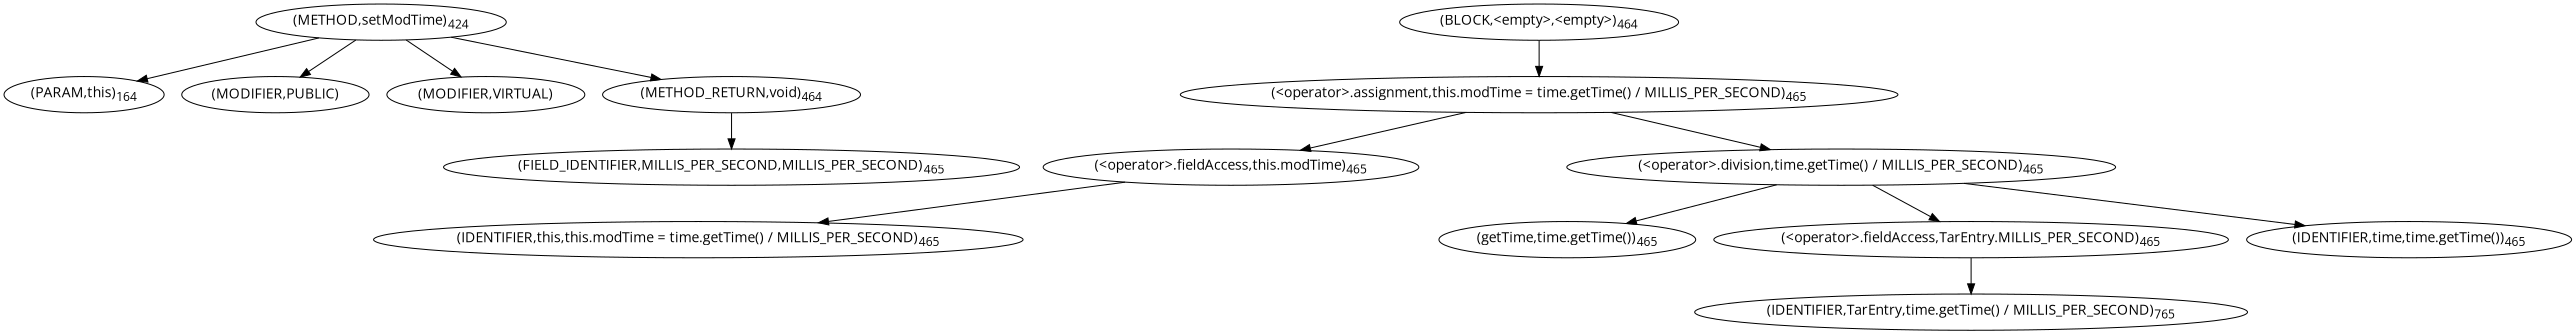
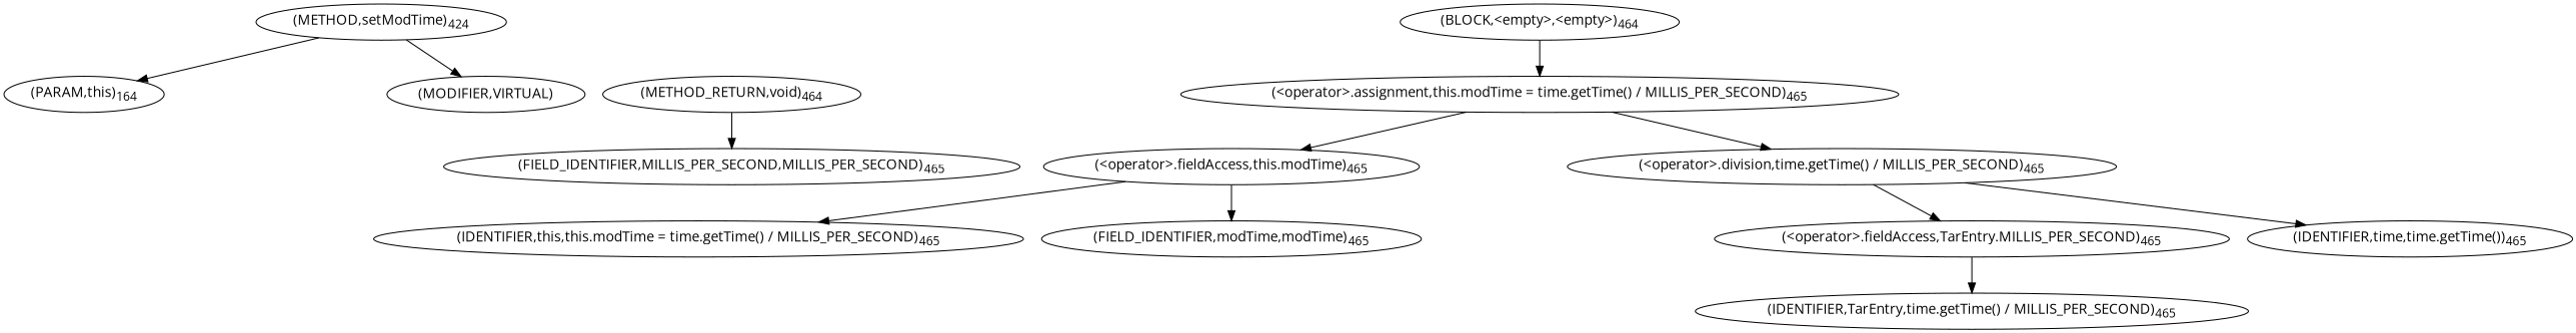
  digraph {
    fontname="Open Sans"
    node [fontname="Open Sans"]
    edge [fontname="Open Sans"]
    n1 [label=<(METHOD,setModTime)<SUB>424</SUB>>]
    n2 [label=<(PARAM,this)<SUB>164</SUB>>]
-   n3 [label=<(MODIFIER,PUBLIC)>]
    n4 [label=<(MODIFIER,VIRTUAL)>]
    n5 [label=<(METHOD_RETURN,void)<SUB>464</SUB>>]
    n6 [label=<(BLOCK,&lt;empty&gt;,&lt;empty&gt;)<SUB>464</SUB>>]
    n7 [label=<(&lt;operator&gt;.assignment,this.modTime = time.getTime() / MILLIS_PER_SECOND)<SUB>465</SUB>>]
    n8 [label=<(FIELD_IDENTIFIER,MILLIS_PER_SECOND,MILLIS_PER_SECOND)<SUB>465</SUB>>]
    n9 [label=<(&lt;operator&gt;.fieldAccess,this.modTime)<SUB>465</SUB>>]
    n10 [label=<(&lt;operator&gt;.division,time.getTime() / MILLIS_PER_SECOND)<SUB>465</SUB>>]
    n11 [label=<(IDENTIFIER,this,this.modTime = time.getTime() / MILLIS_PER_SECOND)<SUB>465</SUB>>]
-   n13 [label=<(getTime,time.getTime())<SUB>465</SUB>>]
+   n12 [label=<(FIELD_IDENTIFIER,modTime,modTime)<SUB>465</SUB>>]
    n14 [label=<(&lt;operator&gt;.fieldAccess,TarEntry.MILLIS_PER_SECOND)<SUB>465</SUB>>]
    n15 [label=<(IDENTIFIER,time,time.getTime())<SUB>465</SUB>>]
-   n16 [label=<(IDENTIFIER,TarEntry,time.getTime() / MILLIS_PER_SECOND)<SUB>765</SUB>>]
+   n16 [label=<(IDENTIFIER,TarEntry,time.getTime() / MILLIS_PER_SECOND)<SUB>465</SUB>>]
    n1 -> n2
-   n1 -> n3
    n1 -> n4
-   n1 -> n5
    n5 -> n8
    n6 -> n7
    n7 -> n9
    n7 -> n10
    n9 -> n11
-   n10 -> n13
+   n9 -> n12
    n10 -> n14
    n10 -> n15
    n14 -> n16
  }
